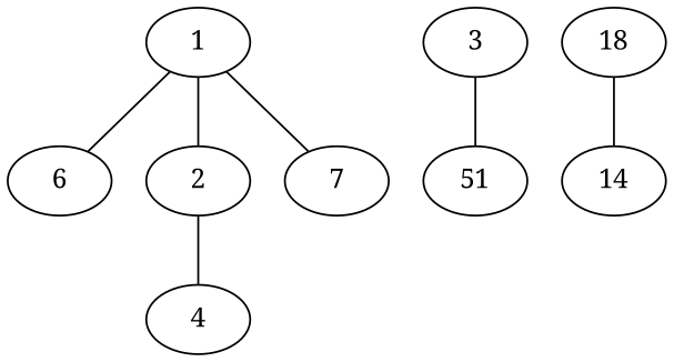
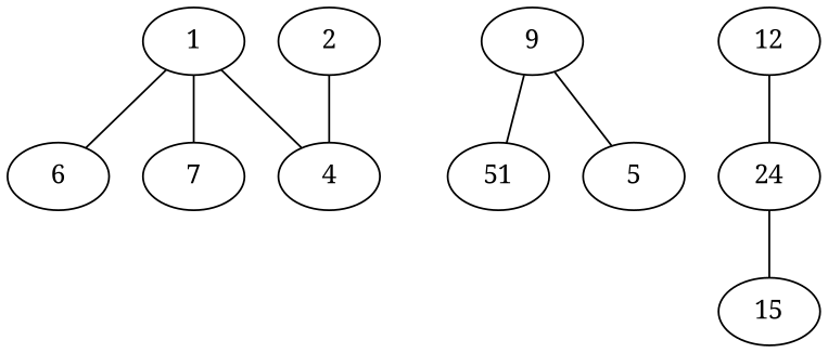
  strict graph {
    fontname="Noto Serif"
    node [fontname="Noto Serif"]
    edge [fontname="Noto Serif"]
    1
    6
    2
    7
    4
    n6 [label=51]
-   3
-   12 [label=18]
-   14
+   3 [label=9]
+   5
+   12
+   14 [label=24]
+   15
    1 -- 6
-   1 -- 2
+   1 -- 4
    1 -- 7
    2 -- 4
    3 -- n6
+   3 -- 5
    12 -- 14
+   14 -- 15
  }
